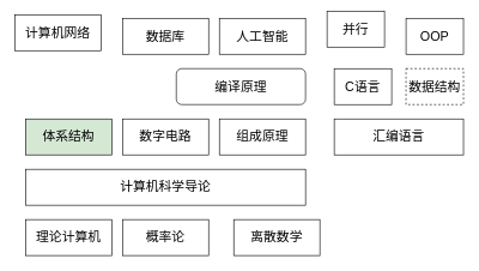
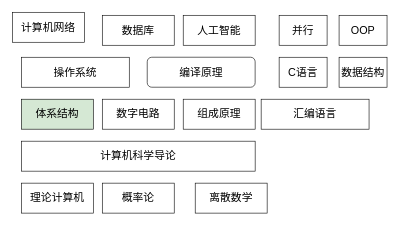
  <mxCell id="0" />
  <mxCell id="1" parent="0" />
+ <mxCell id="2" value="&lt;font style=&quot;font-size: 18px&quot;&gt;操作系统&lt;/font&gt;" style="rounded=0;whiteSpace=wrap;html=1;" vertex="1" parent="1"><mxGeometry x="35" y="95" width="180" height="50" as="geometry" /></mxCell>
  <mxCell id="3" value="&lt;font style=&quot;font-size: 18px&quot;&gt;编译原理&lt;/font&gt;" style="whiteSpace=wrap;html=1;rounded=1;" vertex="1" parent="1"><mxGeometry x="245" y="95" width="180" height="50" as="geometry" /></mxCell>
  <mxCell id="4" value="&lt;font style=&quot;font-size: 18px&quot;&gt;计算机网络&lt;/font&gt;" style="rounded=0;whiteSpace=wrap;html=1;" vertex="1" parent="1"><mxGeometry x="20" y="20" width="120" height="50" as="geometry" /></mxCell>
  <mxCell id="5" value="&lt;font style=&quot;font-size: 18px&quot;&gt;人工智能&lt;/font&gt;" style="rounded=0;whiteSpace=wrap;html=1;" vertex="1" parent="1"><mxGeometry x="305" y="25" width="120" height="50" as="geometry" /></mxCell>
  <mxCell id="6" value="&lt;font style=&quot;font-size: 18px&quot;&gt;理论计算机&lt;/font&gt;" style="rounded=0;whiteSpace=wrap;html=1;" vertex="1" parent="1"><mxGeometry x="35" y="305" width="120" height="50" as="geometry" /></mxCell>
  <mxCell id="7" value="&lt;font style=&quot;font-size: 18px&quot;&gt;离散数学&lt;/font&gt;" style="rounded=0;whiteSpace=wrap;html=1;" vertex="1" parent="1"><mxGeometry x="325" y="305" width="120" height="50" as="geometry" /></mxCell>
  <mxCell id="8" value="&lt;font style=&quot;font-size: 18px&quot;&gt;概率论&lt;/font&gt;" style="rounded=0;whiteSpace=wrap;html=1;" vertex="1" parent="1"><mxGeometry x="170" y="305" width="120" height="50" as="geometry" /></mxCell>
  <mxCell id="9" value="&lt;span style=&quot;font-size: 18px&quot;&gt;计算机科学导论&lt;/span&gt;" style="rounded=0;whiteSpace=wrap;html=1;" vertex="1" parent="1"><mxGeometry x="35" y="235" width="390" height="50" as="geometry" /></mxCell>
- <mxCell id="10" value="&lt;font style=&quot;font-size: 18px&quot;&gt;汇编语言&lt;/font&gt;" style="rounded=0;whiteSpace=wrap;html=1;" vertex="1" parent="1"><mxGeometry x="465" y="165" width="180" height="50" as="geometry" /></mxCell>
+ <mxCell id="10" value="&lt;font style=&quot;font-size: 18px&quot;&gt;汇编语言&lt;/font&gt;" style="rounded=0;whiteSpace=wrap;html=1;" vertex="1" parent="1"><mxGeometry x="435" y="165" width="180" height="50" as="geometry" /></mxCell>
  <mxCell id="11" value="&lt;font style=&quot;font-size: 18px&quot;&gt;C语言&lt;/font&gt;" style="rounded=0;whiteSpace=wrap;html=1;" vertex="1" parent="1"><mxGeometry x="465" y="95" width="80" height="50" as="geometry" /></mxCell>
- <mxCell id="12" value="&lt;font style=&quot;font-size: 18px&quot;&gt;并行&lt;/font&gt;" style="rounded=0;whiteSpace=wrap;html=1;" vertex="1" parent="1"><mxGeometry x="455" y="15" width="80" height="50" as="geometry" /></mxCell>
+ <mxCell id="12" value="&lt;font style=&quot;font-size: 18px&quot;&gt;并行&lt;/font&gt;" style="rounded=0;whiteSpace=wrap;html=1;" vertex="1" parent="1"><mxGeometry x="465" y="25" width="80" height="50" as="geometry" /></mxCell>
  <mxCell id="13" value="&lt;font style=&quot;font-size: 18px&quot;&gt;OOP&lt;/font&gt;" style="rounded=0;whiteSpace=wrap;html=1;" vertex="1" parent="1"><mxGeometry x="565" y="25" width="80" height="50" as="geometry" /></mxCell>
  <mxCell id="14" value="&lt;font style=&quot;font-size: 18px&quot;&gt;体系结构&lt;/font&gt;" style="rounded=0;whiteSpace=wrap;html=1;fillColor=#d5e8d4;" vertex="1" parent="1"><mxGeometry x="35" y="165" width="120" height="50" as="geometry" /></mxCell>
  <mxCell id="15" value="&lt;font style=&quot;font-size: 18px&quot;&gt;数字电路&lt;/font&gt;" style="rounded=0;whiteSpace=wrap;html=1;" vertex="1" parent="1"><mxGeometry x="170" y="165" width="120" height="50" as="geometry" /></mxCell>
  <mxCell id="16" value="&lt;font style=&quot;font-size: 18px&quot;&gt;组成原理&lt;/font&gt;" style="rounded=0;whiteSpace=wrap;html=1;" vertex="1" parent="1"><mxGeometry x="305" y="165" width="120" height="50" as="geometry" /></mxCell>
  <mxCell id="17" value="&lt;font style=&quot;font-size: 18px&quot;&gt;数据库&lt;/font&gt;" style="rounded=0;whiteSpace=wrap;html=1;" vertex="1" parent="1"><mxGeometry x="170" y="25" width="120" height="50" as="geometry" /></mxCell>
- <mxCell id="18" value="&lt;font style=&quot;font-size: 18px&quot;&gt;数据结构&lt;/font&gt;" style="rounded=0;whiteSpace=wrap;html=1;dashed=1;" vertex="1" parent="1"><mxGeometry x="565" y="95" width="80" height="50" as="geometry" /></mxCell>
+ <mxCell id="18" value="&lt;font style=&quot;font-size: 18px&quot;&gt;数据结构&lt;/font&gt;" style="rounded=0;whiteSpace=wrap;html=1;" vertex="1" parent="1"><mxGeometry x="565" y="95" width="80" height="50" as="geometry" /></mxCell>
